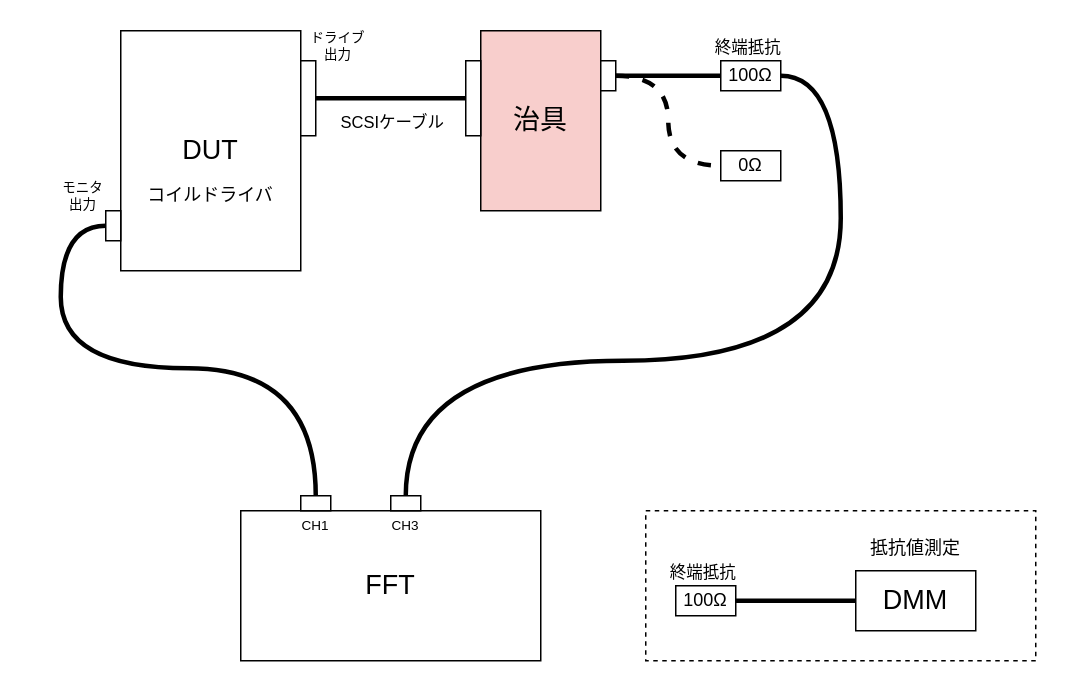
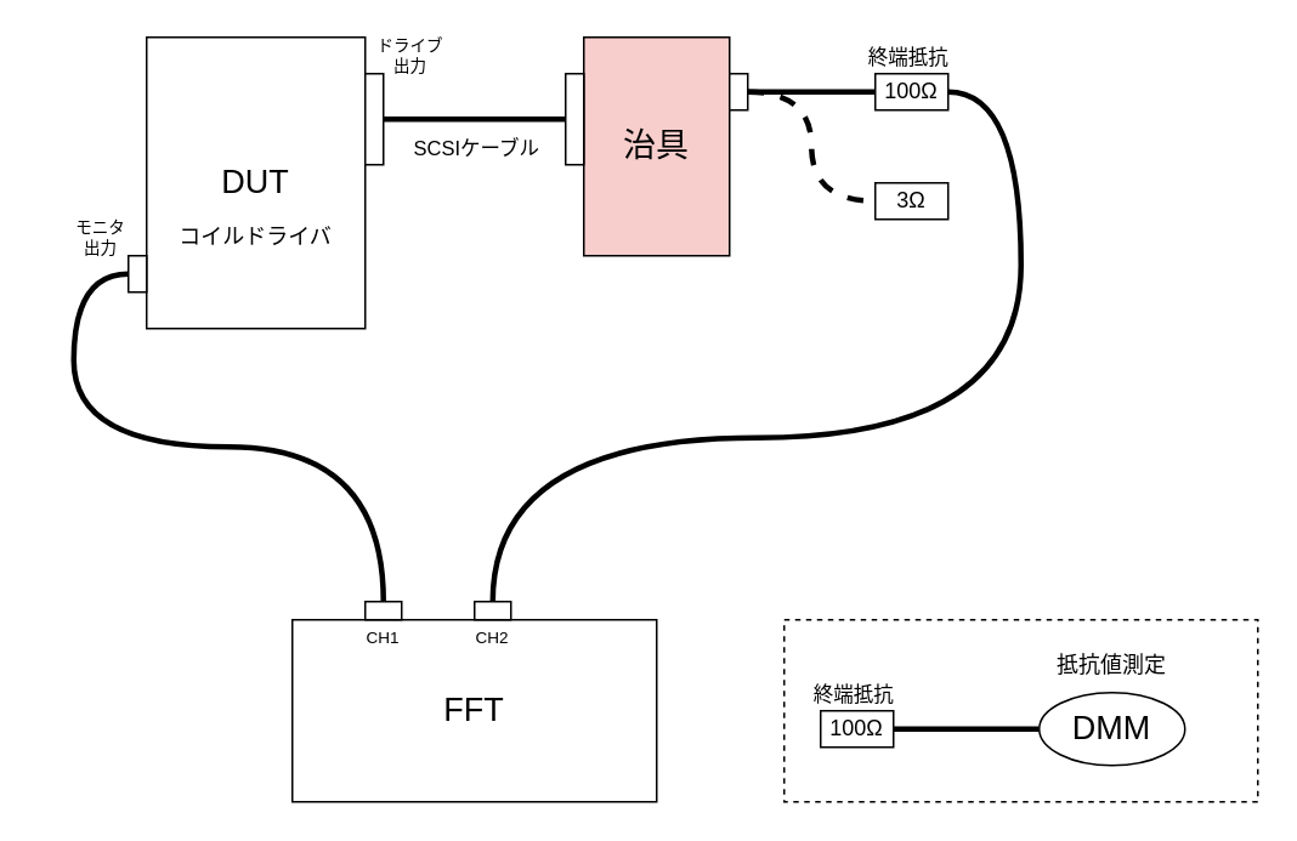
  <mxCell id="0" />
  <mxCell id="1" parent="0" />
  <mxCell id="2" value="DUT" style="rounded=0;whiteSpace=wrap;html=1;direction=south;fontSize=18;" vertex="1" parent="1"><mxGeometry x="80" y="20" width="120" height="160" as="geometry" /></mxCell>
  <mxCell id="3" value="治具" style="rounded=0;whiteSpace=wrap;html=1;direction=south;fontSize=18;fillColor=#f8cecc;" vertex="1" parent="1"><mxGeometry x="320" y="20" width="80" height="120" as="geometry" /></mxCell>
  <mxCell id="4" style="edgeStyle=orthogonalEdgeStyle;rounded=0;orthogonalLoop=1;jettySize=auto;html=1;entryX=0.5;entryY=0;entryDx=0;entryDy=0;endArrow=none;startFill=0;curved=1;strokeWidth=3;exitX=1;exitY=0.5;exitDx=0;exitDy=0;" edge="1" parent="1" source="5" target="18"><mxGeometry relative="1" as="geometry"><mxPoint x="560" y="50" as="sourcePoint" /><Array as="points"><mxPoint x="560" y="50" /><mxPoint x="560" y="240" /><mxPoint x="270" y="240" /></Array></mxGeometry></mxCell>
  <mxCell id="5" value="100Ω" style="rounded=0;whiteSpace=wrap;html=1;" vertex="1" parent="1"><mxGeometry x="480" y="40" width="40" height="20" as="geometry" /></mxCell>
- <mxCell id="6" value="0Ω" style="rounded=0;whiteSpace=wrap;html=1;" vertex="1" parent="1"><mxGeometry x="480" y="100" width="40" height="20" as="geometry" /></mxCell>
+ <mxCell id="6" value="3Ω" style="rounded=0;whiteSpace=wrap;html=1;" vertex="1" parent="1"><mxGeometry x="480" y="100" width="40" height="20" as="geometry" /></mxCell>
  <mxCell id="7" style="edgeStyle=orthogonalEdgeStyle;rounded=0;orthogonalLoop=1;jettySize=auto;html=1;exitX=1;exitY=0.5;exitDx=0;exitDy=0;entryX=0;entryY=0.5;entryDx=0;entryDy=0;endArrow=none;startFill=0;strokeWidth=3;" edge="1" parent="1" source="9" target="5"><mxGeometry relative="1" as="geometry" /></mxCell>
  <mxCell id="8" style="edgeStyle=orthogonalEdgeStyle;rounded=0;orthogonalLoop=1;jettySize=auto;html=1;exitX=1;exitY=0.5;exitDx=0;exitDy=0;entryX=0;entryY=0.5;entryDx=0;entryDy=0;curved=1;endArrow=none;startFill=0;dashed=1;strokeWidth=3;" edge="1" parent="1" source="9" target="6"><mxGeometry relative="1" as="geometry" /></mxCell>
  <mxCell id="9" value="" style="rounded=0;whiteSpace=wrap;html=1;" vertex="1" parent="1"><mxGeometry x="400" y="40" width="10" height="20" as="geometry" /></mxCell>
  <mxCell id="10" style="edgeStyle=orthogonalEdgeStyle;rounded=0;orthogonalLoop=1;jettySize=auto;html=1;entryX=0;entryY=0.5;entryDx=0;entryDy=0;endArrow=none;startFill=0;strokeWidth=3;" edge="1" parent="1" source="12" target="13"><mxGeometry relative="1" as="geometry" /></mxCell>
  <mxCell id="11" value="SCSIケーブル" style="edgeLabel;html=1;align=center;verticalAlign=middle;resizable=0;points=[];" vertex="1" connectable="0" parent="10"><mxGeometry x="0.123" y="-1" relative="1" as="geometry"><mxPoint x="-6" y="14" as="offset" /></mxGeometry></mxCell>
  <mxCell id="12" value="" style="rounded=0;whiteSpace=wrap;html=1;" vertex="1" parent="1"><mxGeometry x="200" y="40" width="10" height="50" as="geometry" /></mxCell>
  <mxCell id="13" value="" style="rounded=0;whiteSpace=wrap;html=1;" vertex="1" parent="1"><mxGeometry x="310" y="40" width="10" height="50" as="geometry" /></mxCell>
  <mxCell id="14" style="edgeStyle=orthogonalEdgeStyle;rounded=0;orthogonalLoop=1;jettySize=auto;html=1;exitX=0;exitY=0.5;exitDx=0;exitDy=0;entryX=0.5;entryY=0;entryDx=0;entryDy=0;endArrow=none;startFill=0;curved=1;strokeWidth=3;" edge="1" parent="1" source="15" target="17"><mxGeometry relative="1" as="geometry"><Array as="points"><mxPoint x="40" y="150" /><mxPoint x="40" y="245" /><mxPoint x="210" y="245" /></Array></mxGeometry></mxCell>
  <mxCell id="15" value="" style="rounded=0;whiteSpace=wrap;html=1;" vertex="1" parent="1"><mxGeometry x="70" y="140" width="10" height="20" as="geometry" /></mxCell>
  <mxCell id="16" value="FFT" style="rounded=0;whiteSpace=wrap;html=1;direction=south;fontSize=18;" vertex="1" parent="1"><mxGeometry x="160" y="340" width="200" height="100" as="geometry" /></mxCell>
  <mxCell id="17" value="" style="rounded=0;whiteSpace=wrap;html=1;" vertex="1" parent="1"><mxGeometry x="200" y="330" width="20" height="10" as="geometry" /></mxCell>
  <mxCell id="18" value="" style="rounded=0;whiteSpace=wrap;html=1;" vertex="1" parent="1"><mxGeometry x="260" y="330" width="20" height="10" as="geometry" /></mxCell>
  <mxCell id="19" value="100Ω" style="rounded=0;whiteSpace=wrap;html=1;" vertex="1" parent="1"><mxGeometry x="450" y="390" width="40" height="20" as="geometry" /></mxCell>
  <mxCell id="20" style="edgeStyle=orthogonalEdgeStyle;rounded=0;orthogonalLoop=1;jettySize=auto;html=1;entryX=1;entryY=0.5;entryDx=0;entryDy=0;strokeWidth=3;endArrow=none;startFill=0;" edge="1" parent="1" source="21" target="19"><mxGeometry relative="1" as="geometry" /></mxCell>
- <mxCell id="21" value="DMM" style="rounded=0;whiteSpace=wrap;html=1;direction=south;fontSize=18;" vertex="1" parent="1"><mxGeometry x="570" y="380" width="80" height="40" as="geometry" /></mxCell>
+ <mxCell id="21" value="DMM" style="ellipse;whiteSpace=wrap;html=1;direction=south;fontSize=18;" vertex="1" parent="1"><mxGeometry x="570" y="380" width="80" height="40" as="geometry" /></mxCell>
  <mxCell id="22" value="抵抗値測定" style="text;html=1;align=center;verticalAlign=middle;whiteSpace=wrap;rounded=0;" vertex="1" parent="1"><mxGeometry x="570" y="350" width="80" height="30" as="geometry" /></mxCell>
  <mxCell id="23" value="コイルドライバ" style="text;html=1;align=center;verticalAlign=middle;whiteSpace=wrap;rounded=0;" vertex="1" parent="1"><mxGeometry x="90" y="115" width="100" height="30" as="geometry" /></mxCell>
  <mxCell id="24" value="ドライブ&lt;br&gt;出力" style="text;html=1;align=center;verticalAlign=middle;whiteSpace=wrap;rounded=0;fontSize=9;" vertex="1" parent="1"><mxGeometry x="190" y="20" width="70" height="20" as="geometry" /></mxCell>
  <mxCell id="25" value="モニタ&lt;div&gt;出力&lt;/div&gt;" style="text;html=1;align=center;verticalAlign=middle;whiteSpace=wrap;rounded=0;fontSize=9;" vertex="1" parent="1"><mxGeometry x="20" y="120" width="70" height="20" as="geometry" /></mxCell>
  <mxCell id="26" value="CH1" style="text;html=1;align=center;verticalAlign=middle;whiteSpace=wrap;rounded=0;fontSize=9;" vertex="1" parent="1"><mxGeometry x="175" y="340" width="70" height="20" as="geometry" /></mxCell>
- <mxCell id="27" value="&lt;div&gt;CH3&lt;/div&gt;" style="text;html=1;align=center;verticalAlign=middle;whiteSpace=wrap;rounded=0;fontSize=9;" vertex="1" parent="1"><mxGeometry x="235" y="340" width="70" height="20" as="geometry" /></mxCell>
+ <mxCell id="27" value="&lt;div&gt;CH2&lt;/div&gt;" style="text;html=1;align=center;verticalAlign=middle;whiteSpace=wrap;rounded=0;fontSize=9;" vertex="1" parent="1"><mxGeometry x="235" y="340" width="70" height="20" as="geometry" /></mxCell>
  <mxCell id="28" value="" style="rounded=0;whiteSpace=wrap;html=1;dashed=1;fillColor=none;" vertex="1" parent="1"><mxGeometry x="430" y="340" width="260" height="100" as="geometry" /></mxCell>
  <mxCell id="29" value="終端抵抗" style="edgeLabel;html=1;align=center;verticalAlign=middle;resizable=0;points=[];" vertex="1" connectable="0" parent="1"><mxGeometry x="500.004" y="30" as="geometry"><mxPoint x="-3" as="offset" /></mxGeometry></mxCell>
  <mxCell id="30" value="終端抵抗" style="edgeLabel;html=1;align=center;verticalAlign=middle;resizable=0;points=[];" vertex="1" connectable="0" parent="1"><mxGeometry x="470.004" y="380" as="geometry"><mxPoint x="-3" as="offset" /></mxGeometry></mxCell>
